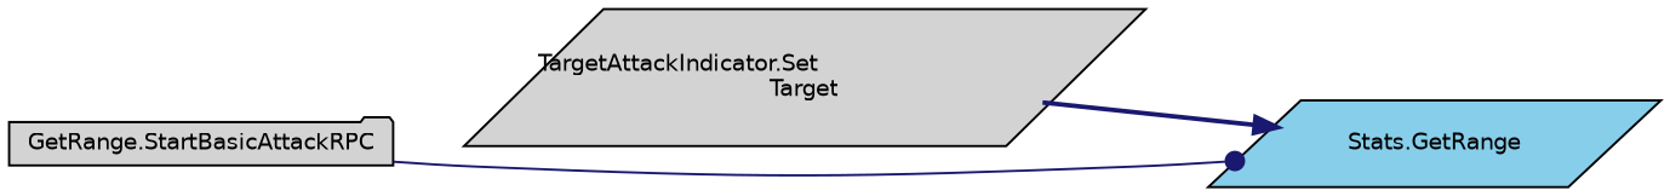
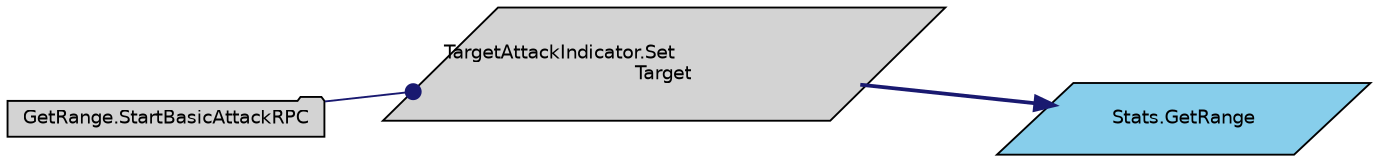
  digraph {
    rankdir=LR
    node [color=black fillcolor=lightgrey fontname=Helvetica fontsize=10 shape=parallelogram style=filled]
    edge [color=midnightblue fontname=Helvetica fontsize=10 labelfontname=Helvetica labelfontsize=10]
    n1 [fontcolor=black height=0.2 label="GetRange.StartBasicAttackRPC" shape=folder width=0.4]
    n2 [height=0.2 label="TargetAttackIndicator.Set\lTarget" width=0.4]
    n3 [fillcolor=skyblue height=0.2 label="Stats.GetRange" width=0.4]
-   n1 -> n3 [arrowhead=dot style=solid]
+   n1 -> n2 [arrowhead=dot style=solid]
    n2 -> n3 [arrowhead=normal style=bold]
  }
